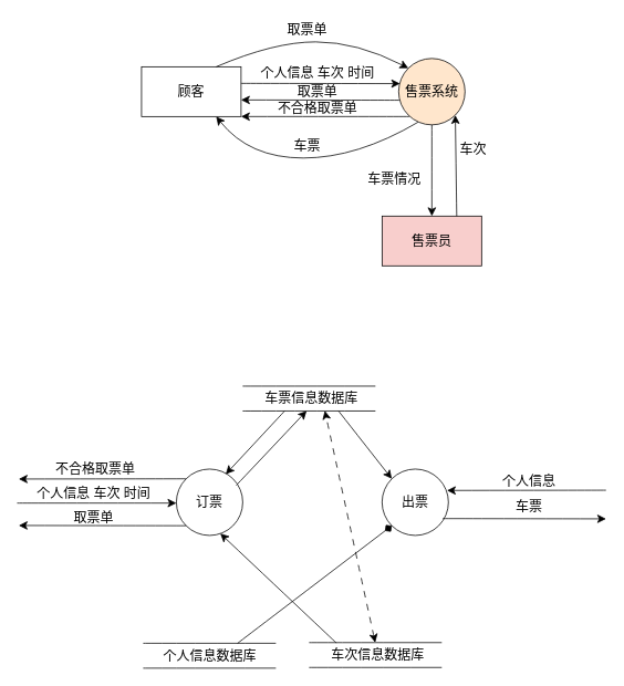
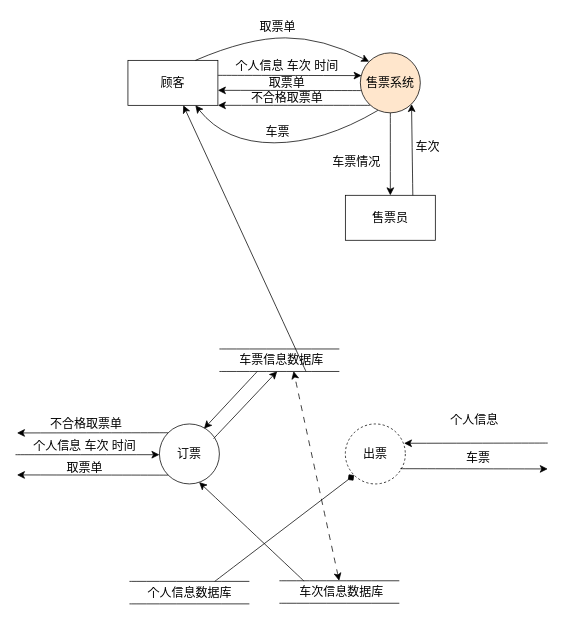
  <mxCell id="0" />
  <mxCell id="1" parent="0" />
  <mxCell id="2" value="顾客" style="rounded=0;whiteSpace=wrap;html=1;fontSize=16;" vertex="1" parent="1"><mxGeometry x="170" y="80" width="120" height="60" as="geometry" /></mxCell>
- <mxCell id="3" value="售票员" style="rounded=0;whiteSpace=wrap;html=1;fontSize=16;fillColor=#f8cecc;" vertex="1" parent="1"><mxGeometry x="460" y="260" width="120" height="60" as="geometry" /></mxCell>
+ <mxCell id="3" value="售票员" style="rounded=0;whiteSpace=wrap;html=1;fontSize=16;" vertex="1" parent="1"><mxGeometry x="460" y="260" width="120" height="60" as="geometry" /></mxCell>
  <mxCell id="4" value="售票系统" style="ellipse;whiteSpace=wrap;html=1;aspect=fixed;fontSize=16;fillColor=#ffe6cc;" vertex="1" parent="1"><mxGeometry x="480" y="70" width="80" height="80" as="geometry" /></mxCell>
  <mxCell id="5" value="个人信息 车次 时间" style="text;html=1;strokeColor=none;fillColor=none;align=center;verticalAlign=middle;whiteSpace=wrap;rounded=0;fontSize=16;" vertex="1" parent="1"><mxGeometry x="305" y="73" width="155" height="30" as="geometry" /></mxCell>
  <mxCell id="6" value="取票单" style="text;html=1;strokeColor=none;fillColor=none;align=center;verticalAlign=middle;whiteSpace=wrap;rounded=0;fontSize=16;" vertex="1" parent="1"><mxGeometry x="305" y="95" width="155" height="30" as="geometry" /></mxCell>
  <mxCell id="7" value="" style="endArrow=classic;html=1;rounded=0;fontSize=12;startSize=8;endSize=8;curved=1;entryX=0.021;entryY=0.379;entryDx=0;entryDy=0;entryPerimeter=0;" edge="1" parent="1" target="4"><mxGeometry width="50" height="50" relative="1" as="geometry"><mxPoint x="290" y="100" as="sourcePoint" /><mxPoint x="460" y="130" as="targetPoint" /></mxGeometry></mxCell>
  <mxCell id="8" value="" style="endArrow=classic;html=1;rounded=0;fontSize=12;startSize=8;endSize=8;curved=1;exitX=0.013;exitY=0.629;exitDx=0;exitDy=0;exitPerimeter=0;" edge="1" parent="1" source="4"><mxGeometry width="50" height="50" relative="1" as="geometry"><mxPoint x="440" y="120" as="sourcePoint" /><mxPoint x="290" y="120" as="targetPoint" /></mxGeometry></mxCell>
  <mxCell id="9" value="" style="curved=1;endArrow=classic;html=1;rounded=0;fontSize=12;startSize=8;endSize=8;entryX=0.75;entryY=1;entryDx=0;entryDy=0;exitX=0.292;exitY=0.96;exitDx=0;exitDy=0;exitPerimeter=0;" edge="1" parent="1" source="4" target="2"><mxGeometry width="50" height="50" relative="1" as="geometry"><mxPoint x="410" y="180" as="sourcePoint" /><mxPoint x="460" y="130" as="targetPoint" /><Array as="points"><mxPoint x="430" y="190" /><mxPoint x="300" y="190" /></Array></mxGeometry></mxCell>
  <mxCell id="10" value="车票" style="text;html=1;strokeColor=none;fillColor=none;align=center;verticalAlign=middle;whiteSpace=wrap;rounded=0;fontSize=16;" vertex="1" parent="1"><mxGeometry x="340" y="160" width="60" height="30" as="geometry" /></mxCell>
  <mxCell id="11" value="" style="curved=1;endArrow=classic;html=1;rounded=0;fontSize=12;startSize=8;endSize=8;entryX=0;entryY=0;entryDx=0;entryDy=0;exitX=0.75;exitY=0;exitDx=0;exitDy=0;" edge="1" parent="1" source="2" target="4"><mxGeometry width="50" height="50" relative="1" as="geometry"><mxPoint x="410" y="180" as="sourcePoint" /><mxPoint x="460" y="130" as="targetPoint" /><Array as="points"><mxPoint x="330" y="50" /><mxPoint x="430" y="50" /></Array></mxGeometry></mxCell>
  <mxCell id="12" value="取票单" style="text;html=1;strokeColor=none;fillColor=none;align=center;verticalAlign=middle;whiteSpace=wrap;rounded=0;fontSize=16;" vertex="1" parent="1"><mxGeometry x="340" y="20" width="60" height="30" as="geometry" /></mxCell>
  <mxCell id="13" value="" style="endArrow=classic;html=1;rounded=0;fontSize=12;startSize=8;endSize=8;curved=1;exitX=0.75;exitY=0;exitDx=0;exitDy=0;entryX=1;entryY=1;entryDx=0;entryDy=0;" edge="1" parent="1" source="3" target="4"><mxGeometry width="50" height="50" relative="1" as="geometry"><mxPoint x="410" y="180" as="sourcePoint" /><mxPoint x="520" y="170" as="targetPoint" /></mxGeometry></mxCell>
- <mxCell id="14" value="车次" style="text;html=1;strokeColor=none;fillColor=none;align=center;verticalAlign=middle;whiteSpace=wrap;rounded=0;fontSize=16;" vertex="1" parent="1"><mxGeometry x="540" y="165" width="60" height="30" as="geometry" /></mxCell>
+ <mxCell id="14" value="车次" style="text;html=1;strokeColor=none;fillColor=none;align=center;verticalAlign=middle;whiteSpace=wrap;rounded=0;fontSize=16;" vertex="1" parent="1"><mxGeometry x="540" y="180" width="60" height="30" as="geometry" /></mxCell>
  <mxCell id="15" value="" style="endArrow=classic;html=1;rounded=0;fontSize=12;startSize=8;endSize=8;curved=1;entryX=0.5;entryY=0;entryDx=0;entryDy=0;exitX=0.5;exitY=1;exitDx=0;exitDy=0;" edge="1" parent="1" source="4" target="3"><mxGeometry width="50" height="50" relative="1" as="geometry"><mxPoint x="410" y="180" as="sourcePoint" /><mxPoint x="460" y="130" as="targetPoint" /></mxGeometry></mxCell>
  <mxCell id="16" value="车票情况" style="text;html=1;strokeColor=none;fillColor=none;align=center;verticalAlign=middle;whiteSpace=wrap;rounded=0;fontSize=16;" vertex="1" parent="1"><mxGeometry x="440" y="200" width="70" height="30" as="geometry" /></mxCell>
  <mxCell id="17" value="" style="endArrow=classic;html=1;rounded=0;fontSize=12;startSize=8;endSize=8;curved=1;entryX=1;entryY=1;entryDx=0;entryDy=0;" edge="1" parent="1" target="2"><mxGeometry width="50" height="50" relative="1" as="geometry"><mxPoint x="493" y="140" as="sourcePoint" /><mxPoint x="460" y="130" as="targetPoint" /></mxGeometry></mxCell>
  <mxCell id="18" value="不合格取票单" style="text;html=1;strokeColor=none;fillColor=none;align=center;verticalAlign=middle;whiteSpace=wrap;rounded=0;fontSize=16;" vertex="1" parent="1"><mxGeometry x="305" y="115" width="155" height="30" as="geometry" /></mxCell>
  <mxCell id="19" value="订票" style="ellipse;whiteSpace=wrap;html=1;aspect=fixed;fontSize=16;" vertex="1" parent="1"><mxGeometry x="212" y="565" width="80" height="80" as="geometry" /></mxCell>
  <mxCell id="20" value="个人信息 车次 时间" style="text;html=1;strokeColor=none;fillColor=none;align=center;verticalAlign=middle;whiteSpace=wrap;rounded=0;fontSize=16;" vertex="1" parent="1"><mxGeometry x="35" y="579" width="155" height="30" as="geometry" /></mxCell>
  <mxCell id="21" value="" style="endArrow=classic;html=1;rounded=0;fontSize=12;startSize=8;endSize=8;curved=1;entryX=0.021;entryY=0.379;entryDx=0;entryDy=0;entryPerimeter=0;" edge="1" parent="1"><mxGeometry width="50" height="50" relative="1" as="geometry"><mxPoint x="20" y="606" as="sourcePoint" /><mxPoint x="212" y="606" as="targetPoint" /></mxGeometry></mxCell>
  <mxCell id="22" value="" style="endArrow=classic;html=1;rounded=0;fontSize=12;startSize=8;endSize=8;curved=1;exitX=0;exitY=0;exitDx=0;exitDy=0;" edge="1" parent="1" source="19"><mxGeometry width="50" height="50" relative="1" as="geometry"><mxPoint x="225" y="574" as="sourcePoint" /><mxPoint x="22" y="577" as="targetPoint" /></mxGeometry></mxCell>
  <mxCell id="23" value="不合格取票单" style="text;html=1;strokeColor=none;fillColor=none;align=center;verticalAlign=middle;whiteSpace=wrap;rounded=0;fontSize=16;" vertex="1" parent="1"><mxGeometry x="37" y="550" width="155" height="30" as="geometry" /></mxCell>
  <mxCell id="24" value="取票单" style="text;html=1;strokeColor=none;fillColor=none;align=center;verticalAlign=middle;whiteSpace=wrap;rounded=0;fontSize=16;" vertex="1" parent="1"><mxGeometry x="34.5" y="609" width="155" height="30" as="geometry" /></mxCell>
  <mxCell id="25" value="" style="endArrow=classic;html=1;rounded=0;fontSize=12;startSize=8;endSize=8;curved=1;exitX=0;exitY=1;exitDx=0;exitDy=0;" edge="1" parent="1" source="19"><mxGeometry width="50" height="50" relative="1" as="geometry"><mxPoint x="222" y="634" as="sourcePoint" /><mxPoint x="22" y="633" as="targetPoint" /></mxGeometry></mxCell>
  <mxCell id="26" value="" style="endArrow=none;html=1;rounded=0;fontSize=12;startSize=8;endSize=8;curved=1;" edge="1" parent="1"><mxGeometry width="50" height="50" relative="1" as="geometry"><mxPoint x="172" y="805" as="sourcePoint" /><mxPoint x="332" y="805" as="targetPoint" /></mxGeometry></mxCell>
  <mxCell id="27" value="" style="group" vertex="1" connectable="0" parent="1"><mxGeometry x="172" y="775" width="160" height="30" as="geometry" /></mxCell>
  <mxCell id="28" value="" style="endArrow=none;html=1;rounded=0;fontSize=12;startSize=8;endSize=8;curved=1;" edge="1" parent="27"><mxGeometry width="50" height="50" relative="1" as="geometry"><mxPoint as="sourcePoint" /><mxPoint x="160" as="targetPoint" /></mxGeometry></mxCell>
  <mxCell id="29" value="个人信息数据库" style="text;html=1;strokeColor=none;fillColor=none;align=center;verticalAlign=middle;whiteSpace=wrap;rounded=0;fontSize=16;" vertex="1" parent="27"><mxGeometry x="12.5" width="135" height="30" as="geometry" /></mxCell>
  <mxCell id="30" value="" style="group" vertex="1" connectable="0" parent="1"><mxGeometry x="372" y="774.17" width="160" height="30" as="geometry" /></mxCell>
  <mxCell id="31" value="" style="endArrow=none;html=1;rounded=0;fontSize=12;startSize=8;endSize=8;curved=1;" edge="1" parent="30"><mxGeometry width="50" height="50" relative="1" as="geometry"><mxPoint y="30" as="sourcePoint" /><mxPoint x="160" y="30" as="targetPoint" /></mxGeometry></mxCell>
  <mxCell id="32" value="" style="group" vertex="1" connectable="0" parent="30"><mxGeometry width="160" height="30" as="geometry" /></mxCell>
  <mxCell id="33" value="" style="endArrow=none;html=1;rounded=0;fontSize=12;startSize=8;endSize=8;curved=1;" edge="1" parent="32"><mxGeometry width="50" height="50" relative="1" as="geometry"><mxPoint as="sourcePoint" /><mxPoint x="160" as="targetPoint" /></mxGeometry></mxCell>
  <mxCell id="34" value="车次信息数据库" style="text;html=1;strokeColor=none;fillColor=none;align=center;verticalAlign=middle;whiteSpace=wrap;rounded=0;fontSize=16;" vertex="1" parent="32"><mxGeometry x="18" width="130" height="30" as="geometry" /></mxCell>
  <mxCell id="35" value="" style="endArrow=classic;html=1;rounded=0;fontSize=12;startSize=8;endSize=8;curved=1;entryX=0.662;entryY=0.971;entryDx=0;entryDy=0;entryPerimeter=0;exitX=0.115;exitY=0.017;exitDx=0;exitDy=0;exitPerimeter=0;" edge="1" parent="1" source="34" target="19"><mxGeometry width="50" height="50" relative="1" as="geometry"><mxPoint x="382" y="675" as="sourcePoint" /><mxPoint x="432" y="625" as="targetPoint" /></mxGeometry></mxCell>
- <mxCell id="36" value="出票" style="ellipse;whiteSpace=wrap;html=1;aspect=fixed;fontSize=16;" vertex="1" parent="1"><mxGeometry x="460" y="565" width="80" height="80" as="geometry" /></mxCell>
+ <mxCell id="36" value="出票" style="ellipse;whiteSpace=wrap;html=1;aspect=fixed;fontSize=16;dashed=1;" vertex="1" parent="1"><mxGeometry x="460" y="565" width="80" height="80" as="geometry" /></mxCell>
  <mxCell id="37" value="" style="endArrow=classic;html=1;rounded=0;fontSize=12;startSize=8;endSize=8;curved=1;entryX=0.978;entryY=0.322;entryDx=0;entryDy=0;entryPerimeter=0;" edge="1" parent="1" target="36"><mxGeometry width="50" height="50" relative="1" as="geometry"><mxPoint x="730" y="590.5" as="sourcePoint" /><mxPoint x="550" y="591.5" as="targetPoint" /></mxGeometry></mxCell>
- <mxCell id="38" value="个人信息" style="text;html=1;strokeColor=none;fillColor=none;align=center;verticalAlign=middle;whiteSpace=wrap;rounded=0;fontSize=16;" vertex="1" parent="1"><mxGeometry x="560" y="565" width="155" height="30" as="geometry" /></mxCell>
+ <mxCell id="38" value="个人信息" style="text;html=1;strokeColor=none;fillColor=none;align=center;verticalAlign=middle;whiteSpace=wrap;rounded=0;fontSize=16;" vertex="1" parent="1"><mxGeometry x="555" y="545" width="155" height="30" as="geometry" /></mxCell>
  <mxCell id="39" value="" style="endArrow=diamond;html=1;rounded=0;fontSize=12;startSize=8;endSize=8;curved=1;entryX=0;entryY=1;entryDx=0;entryDy=0;exitX=0.75;exitY=0;exitDx=0;exitDy=0;" edge="1" parent="1" source="29" target="36"><mxGeometry width="50" height="50" relative="1" as="geometry"><mxPoint x="262" y="785" as="sourcePoint" /><mxPoint x="262" y="655" as="targetPoint" /></mxGeometry></mxCell>
  <mxCell id="40" value="" style="endArrow=classic;html=1;rounded=0;fontSize=12;startSize=8;endSize=8;curved=1;exitX=0.914;exitY=0.746;exitDx=0;exitDy=0;exitPerimeter=0;" edge="1" parent="1" source="36"><mxGeometry width="50" height="50" relative="1" as="geometry"><mxPoint x="740" y="600.5" as="sourcePoint" /><mxPoint x="730" y="625" as="targetPoint" /></mxGeometry></mxCell>
  <mxCell id="41" value="车票" style="text;html=1;strokeColor=none;fillColor=none;align=center;verticalAlign=middle;whiteSpace=wrap;rounded=0;fontSize=16;" vertex="1" parent="1"><mxGeometry x="560" y="595" width="155" height="30" as="geometry" /></mxCell>
  <mxCell id="42" value="" style="group" vertex="1" connectable="0" parent="1"><mxGeometry x="292" y="465" width="160" height="30" as="geometry" /></mxCell>
  <mxCell id="43" value="" style="endArrow=none;html=1;rounded=0;fontSize=12;startSize=8;endSize=8;curved=1;" edge="1" parent="42"><mxGeometry width="50" height="50" relative="1" as="geometry"><mxPoint y="30" as="sourcePoint" /><mxPoint x="160" y="30" as="targetPoint" /></mxGeometry></mxCell>
  <mxCell id="44" value="" style="group" vertex="1" connectable="0" parent="42"><mxGeometry width="160" height="30" as="geometry" /></mxCell>
  <mxCell id="45" value="" style="endArrow=none;html=1;rounded=0;fontSize=12;startSize=8;endSize=8;curved=1;" edge="1" parent="44"><mxGeometry width="50" height="50" relative="1" as="geometry"><mxPoint as="sourcePoint" /><mxPoint x="160" as="targetPoint" /></mxGeometry></mxCell>
  <mxCell id="46" value="车票信息数据库" style="text;html=1;strokeColor=none;fillColor=none;align=center;verticalAlign=middle;whiteSpace=wrap;rounded=0;fontSize=16;" vertex="1" parent="44"><mxGeometry x="18" width="130" height="30" as="geometry" /></mxCell>
  <mxCell id="47" value="" style="endArrow=classic;html=1;rounded=0;fontSize=12;startSize=8;endSize=8;curved=1;exitX=0.25;exitY=1;exitDx=0;exitDy=0;entryX=0.744;entryY=0.077;entryDx=0;entryDy=0;entryPerimeter=0;" edge="1" parent="1" source="46" target="19"><mxGeometry width="50" height="50" relative="1" as="geometry"><mxPoint x="320" y="610" as="sourcePoint" /><mxPoint x="320" y="520" as="targetPoint" /></mxGeometry></mxCell>
  <mxCell id="48" value="" style="endArrow=classic;html=1;rounded=0;fontSize=12;startSize=8;endSize=8;curved=1;exitX=0.903;exitY=0.244;exitDx=0;exitDy=0;exitPerimeter=0;entryX=0.454;entryY=0.993;entryDx=0;entryDy=0;entryPerimeter=0;" edge="1" parent="1" source="19" target="46"><mxGeometry width="50" height="50" relative="1" as="geometry"><mxPoint x="320" y="610" as="sourcePoint" /><mxPoint x="370" y="560" as="targetPoint" /></mxGeometry></mxCell>
- <mxCell id="49" value="" style="endArrow=classic;html=1;rounded=0;fontSize=12;startSize=8;endSize=8;curved=1;exitX=0.75;exitY=1;exitDx=0;exitDy=0;entryX=0;entryY=0;entryDx=0;entryDy=0;" edge="1" parent="1" source="46" target="36"><mxGeometry width="50" height="50" relative="1" as="geometry"><mxPoint x="351" y="480" as="sourcePoint" /><mxPoint x="282" y="581" as="targetPoint" /></mxGeometry></mxCell>
+ <mxCell id="49" value="" style="endArrow=classic;html=1;rounded=0;fontSize=12;startSize=8;endSize=8;curved=1;exitX=0.75;exitY=1;exitDx=0;exitDy=0;" edge="1" parent="1" source="46" target="2"><mxGeometry width="50" height="50" relative="1" as="geometry"><mxPoint x="351" y="480" as="sourcePoint" /><mxPoint x="282" y="581" as="targetPoint" /></mxGeometry></mxCell>
  <mxCell id="50" value="" style="endArrow=classic;startArrow=classic;html=1;rounded=0;fontSize=12;startSize=8;endSize=8;curved=1;entryX=0.623;entryY=0.988;entryDx=0;entryDy=0;entryPerimeter=0;dashed=1;dashPattern=8 8;" edge="1" parent="1" source="34" target="46"><mxGeometry width="50" height="50" relative="1" as="geometry"><mxPoint x="340" y="650" as="sourcePoint" /><mxPoint x="390" y="600" as="targetPoint" /></mxGeometry></mxCell>
